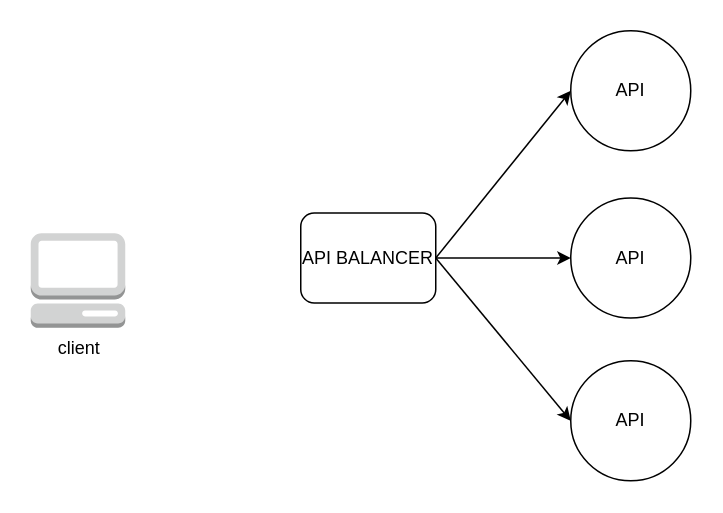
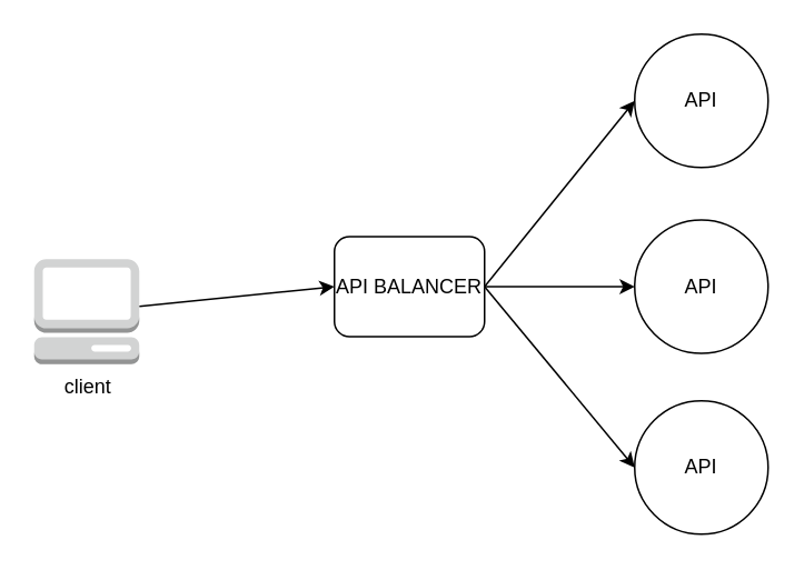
  <mxCell id="0" />
  <mxCell id="1" parent="0" />
+ <mxCell id="2" style="edgeStyle=none;html=1;entryX=0;entryY=0.5;entryDx=0;entryDy=0;" parent="1" source="3" target="7" edge="1"><mxGeometry relative="1" as="geometry" /></mxCell>
  <mxCell id="3" value="client" style="outlineConnect=0;dashed=0;verticalLabelPosition=bottom;verticalAlign=top;align=center;html=1;shape=mxgraph.aws3.management_console;fillColor=#D2D3D3;gradientColor=none;" parent="1" vertex="1"><mxGeometry x="20" y="155" width="63" height="63" as="geometry" /></mxCell>
  <mxCell id="4" style="edgeStyle=none;html=1;" parent="1" source="7" target="8" edge="1"><mxGeometry relative="1" as="geometry" /></mxCell>
  <mxCell id="5" style="edgeStyle=none;html=1;entryX=0;entryY=0.5;entryDx=0;entryDy=0;exitX=1;exitY=0.5;exitDx=0;exitDy=0;" parent="1" source="7" target="9" edge="1"><mxGeometry relative="1" as="geometry" /></mxCell>
  <mxCell id="6" style="edgeStyle=none;html=1;entryX=0;entryY=0.5;entryDx=0;entryDy=0;exitX=1;exitY=0.5;exitDx=0;exitDy=0;" edge="1" parent="1" source="7" target="10"><mxGeometry relative="1" as="geometry" /></mxCell>
  <mxCell id="7" value="API BALANCER" style="rounded=1;whiteSpace=wrap;html=1;" parent="1" vertex="1"><mxGeometry x="200" y="141.5" width="90" height="60" as="geometry" /></mxCell>
  <mxCell id="8" value="API" style="ellipse;whiteSpace=wrap;html=1;aspect=fixed;" parent="1" vertex="1"><mxGeometry x="380" y="131.5" width="80" height="80" as="geometry" /></mxCell>
  <mxCell id="9" value="API" style="ellipse;whiteSpace=wrap;html=1;aspect=fixed;" parent="1" vertex="1"><mxGeometry x="380" y="240" width="80" height="80" as="geometry" /></mxCell>
  <mxCell id="10" value="API" style="ellipse;whiteSpace=wrap;html=1;aspect=fixed;" parent="1" vertex="1"><mxGeometry x="380" width="80" height="80" as="geometry" y="20" /></mxCell>
